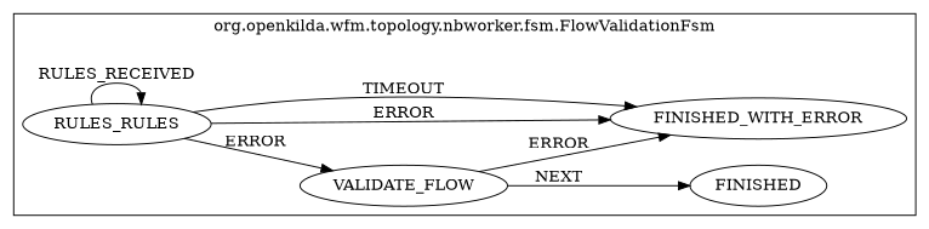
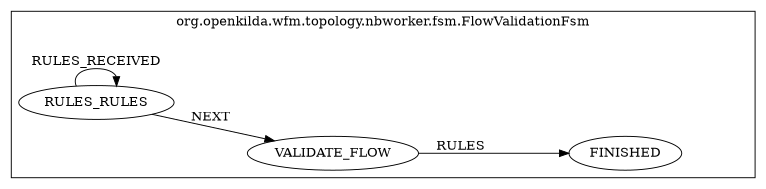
  digraph {
    compound=true
    rankdir=LR
    n1 [label=RULES_RULES]
    n2 [label=VALIDATE_FLOW]
-   n3 [label=FINISHED_WITH_ERROR]
    n4 [label=FINISHED]
    subgraph cluster_1 {
      label="org.openkilda.wfm.topology.nbworker.fsm.FlowValidationFsm"
      n1
      n2
-     n3
      n4
    }
    n1 -> n1 [label=RULES_RECEIVED]
-   n1 -> n2 [label=ERROR]
-   n1 -> n3 [label=ERROR]
-   n1 -> n3 [label=TIMEOUT]
-   n2 -> n3 [label=ERROR]
-   n2 -> n4 [label=NEXT]
+   n1 -> n2 [label=NEXT]
+   n2 -> n4 [label=RULES]
  }
